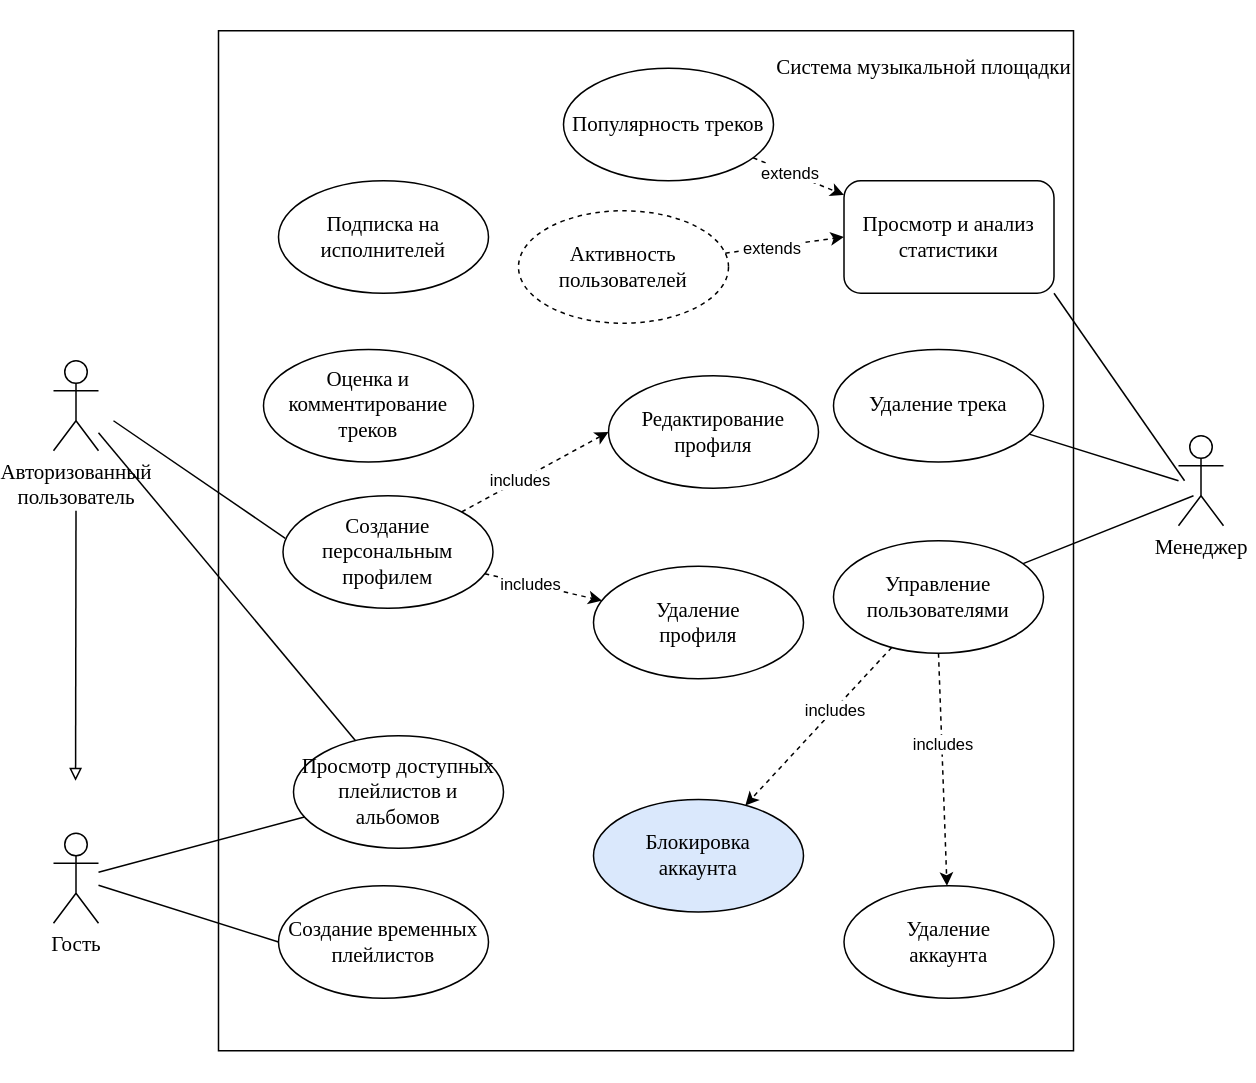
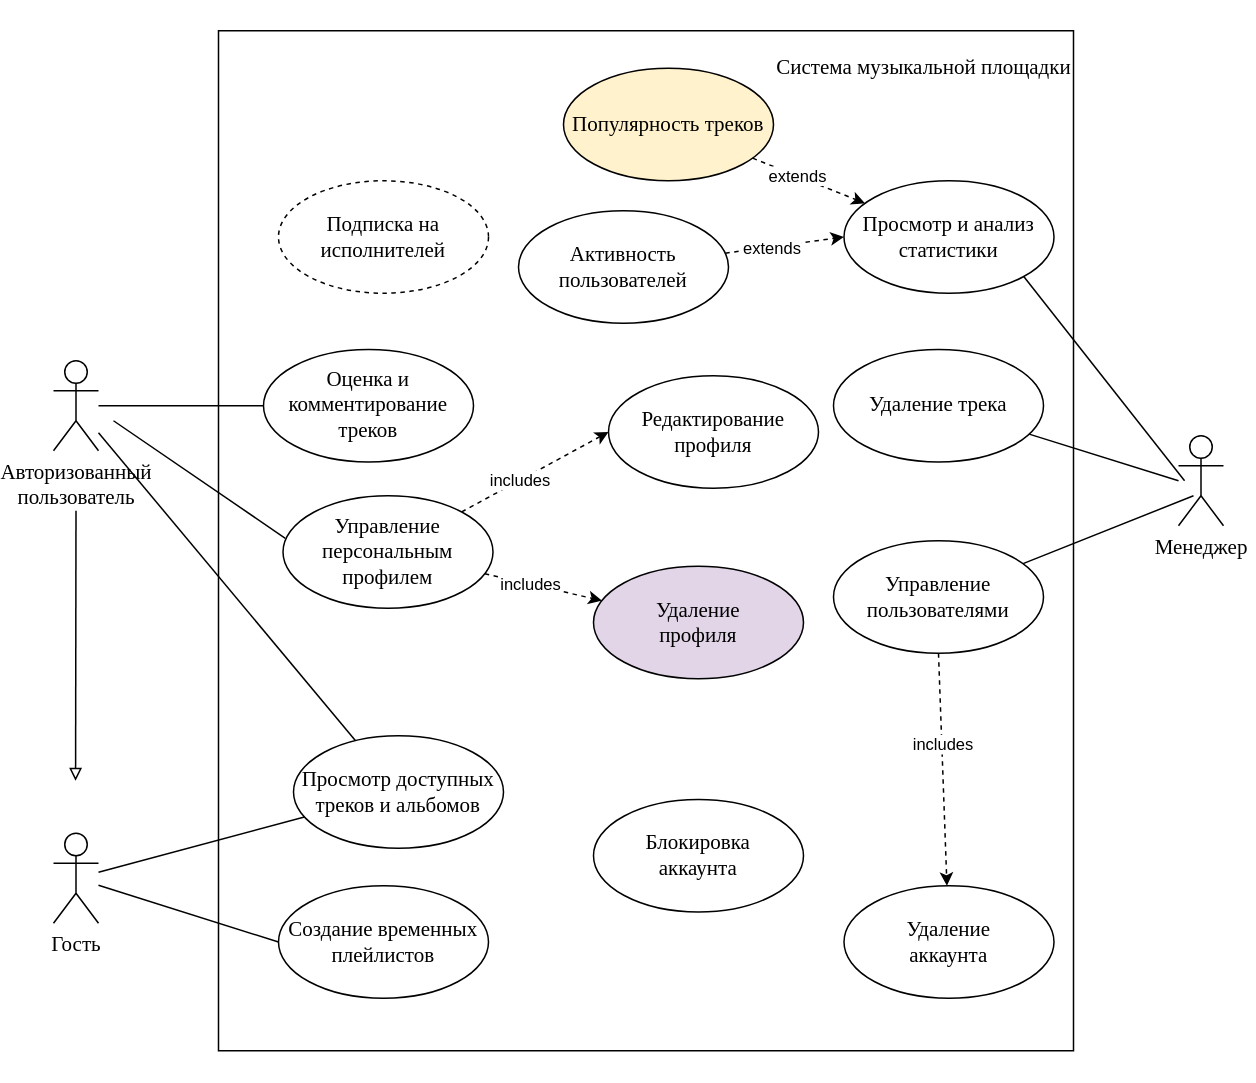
  <mxCell id="0" />
  <mxCell id="1" parent="0" />
  <mxCell id="2" value="Гость" style="shape=umlActor;verticalLabelPosition=bottom;verticalAlign=top;html=1;outlineConnect=0;fontSize=14;fontFamily=Times New Roman;" parent="1" vertex="1"><mxGeometry x="20" y="555" width="30" height="60" as="geometry" /></mxCell>
  <mxCell id="3" value="Авторизованный &lt;br style=&quot;font-size: 14px;&quot;&gt;пользователь" style="shape=umlActor;verticalLabelPosition=bottom;verticalAlign=top;html=1;outlineConnect=0;fontSize=14;fontFamily=Times New Roman;" parent="1" vertex="1"><mxGeometry x="20" y="240" width="30" height="60" as="geometry" /></mxCell>
  <mxCell id="4" value="" style="rounded=0;whiteSpace=wrap;html=1;fontSize=14;fontFamily=Times New Roman;" parent="1" vertex="1"><mxGeometry x="130" y="20" width="570" height="680" as="geometry" /></mxCell>
- <mxCell id="5" value="Просмотр доступных плейлистов и альбомов" style="ellipse;whiteSpace=wrap;html=1;fontSize=14;fontFamily=Times New Roman;" parent="1" vertex="1"><mxGeometry x="180" y="490" width="140" height="75" as="geometry" /></mxCell>
+ <mxCell id="5" value="Просмотр доступных треков и альбомов" style="ellipse;whiteSpace=wrap;html=1;fontSize=14;fontFamily=Times New Roman;" parent="1" vertex="1"><mxGeometry x="180" y="490" width="140" height="75" as="geometry" /></mxCell>
  <mxCell id="6" value="Создание временных плейлистов" style="ellipse;whiteSpace=wrap;html=1;fontSize=14;fontFamily=Times New Roman;" parent="1" vertex="1"><mxGeometry x="170" y="590" width="140" height="75" as="geometry" /></mxCell>
- <mxCell id="7" value="Подписка на исполнителей" style="ellipse;whiteSpace=wrap;html=1;fontSize=14;fontFamily=Times New Roman;" parent="1" vertex="1"><mxGeometry x="170" y="120" width="140" height="75" as="geometry" /></mxCell>
+ <mxCell id="7" value="Подписка на исполнителей" style="ellipse;whiteSpace=wrap;html=1;fontSize=14;fontFamily=Times New Roman;dashed=1;" parent="1" vertex="1"><mxGeometry x="170" y="120" width="140" height="75" as="geometry" /></mxCell>
  <mxCell id="8" value="Оценка и комментирование треков" style="ellipse;whiteSpace=wrap;html=1;fontSize=14;fontFamily=Times New Roman;" parent="1" vertex="1"><mxGeometry x="160" y="232.5" width="140" height="75" as="geometry" /></mxCell>
- <mxCell id="9" value="Создание персональным профилем" style="ellipse;whiteSpace=wrap;html=1;fontSize=14;fontFamily=Times New Roman;" parent="1" vertex="1"><mxGeometry x="173" y="330" width="140" height="75" as="geometry" /></mxCell>
+ <mxCell id="9" value="Управление персональным профилем" style="ellipse;whiteSpace=wrap;html=1;fontSize=14;fontFamily=Times New Roman;" parent="1" vertex="1"><mxGeometry x="173" y="330" width="140" height="75" as="geometry" /></mxCell>
  <mxCell id="10" value="Управление пользователями" style="ellipse;whiteSpace=wrap;html=1;fontSize=14;fontFamily=Times New Roman;" parent="1" vertex="1"><mxGeometry x="540" y="360" width="140" height="75" as="geometry" /></mxCell>
- <mxCell id="11" value="Просмотр и анализ статистики" style="whiteSpace=wrap;html=1;fontSize=14;fontFamily=Times New Roman;rounded=1;" parent="1" vertex="1"><mxGeometry x="547" y="120" width="140" height="75" as="geometry" /></mxCell>
+ <mxCell id="11" value="Просмотр и анализ статистики" style="ellipse;whiteSpace=wrap;html=1;fontSize=14;fontFamily=Times New Roman;" parent="1" vertex="1"><mxGeometry x="547" y="120" width="140" height="75" as="geometry" /></mxCell>
  <mxCell id="12" value="" style="endArrow=none;html=1;rounded=0;entryX=0;entryY=0.5;entryDx=0;entryDy=0;fontSize=14;fontFamily=Times New Roman;" parent="1" source="2" target="6" edge="1"><mxGeometry width="50" height="50" relative="1" as="geometry"><mxPoint x="100" y="670" as="sourcePoint" /><mxPoint x="150" y="620" as="targetPoint" /></mxGeometry></mxCell>
  <mxCell id="13" value="" style="endArrow=none;html=1;rounded=0;fontSize=14;fontFamily=Times New Roman;" parent="1" source="2" target="5" edge="1"><mxGeometry width="50" height="50" relative="1" as="geometry"><mxPoint x="60" y="586" as="sourcePoint" /><mxPoint x="180" y="638" as="targetPoint" /></mxGeometry></mxCell>
  <mxCell id="14" value="" style="endArrow=block;html=1;rounded=0;endFill=0;fontSize=14;fontFamily=Times New Roman;" parent="1" edge="1"><mxGeometry width="50" height="50" relative="1" as="geometry"><mxPoint x="35" y="340" as="sourcePoint" /><mxPoint x="34.72" y="520" as="targetPoint" /></mxGeometry></mxCell>
  <mxCell id="15" value="Система музыкальной площадки" style="text;html=1;align=center;verticalAlign=middle;resizable=0;points=[];autosize=1;strokeColor=none;fillColor=none;fontSize=14;fontFamily=Times New Roman;" parent="1" vertex="1"><mxGeometry x="490" y="30" width="220" height="30" as="geometry" /></mxCell>
  <mxCell id="16" value="Редактирование&lt;br&gt;профиля" style="ellipse;whiteSpace=wrap;html=1;fontSize=14;fontFamily=Times New Roman;" parent="1" vertex="1"><mxGeometry x="390" y="250" width="140" height="75" as="geometry" /></mxCell>
- <mxCell id="17" value="Удаление&lt;br&gt;профиля" style="ellipse;whiteSpace=wrap;html=1;fontSize=14;fontFamily=Times New Roman;" parent="1" vertex="1"><mxGeometry x="380" y="377" width="140" height="75" as="geometry" /></mxCell>
+ <mxCell id="17" value="Удаление&lt;br&gt;профиля" style="ellipse;whiteSpace=wrap;html=1;fontSize=14;fontFamily=Times New Roman;fillColor=#e1d5e7;" parent="1" vertex="1"><mxGeometry x="380" y="377" width="140" height="75" as="geometry" /></mxCell>
  <mxCell id="18" value="" style="endArrow=classic;html=1;rounded=0;dashed=1;entryX=0;entryY=0.5;entryDx=0;entryDy=0;" parent="1" source="9" target="16" edge="1"><mxGeometry width="50" height="50" relative="1" as="geometry"><mxPoint x="711" y="-69" as="sourcePoint" /><mxPoint x="638" y="-157" as="targetPoint" /><Array as="points" /></mxGeometry></mxCell>
  <mxCell id="19" value="includes" style="edgeLabel;html=1;align=center;verticalAlign=middle;resizable=0;points=[];" parent="18" vertex="1" connectable="0"><mxGeometry x="-0.216" relative="1" as="geometry"><mxPoint as="offset" /></mxGeometry></mxCell>
  <mxCell id="20" value="" style="endArrow=classic;html=1;rounded=0;dashed=1;" parent="1" source="9" target="17" edge="1"><mxGeometry width="50" height="50" relative="1" as="geometry"><mxPoint x="304" y="352" as="sourcePoint" /><mxPoint x="390" y="308" as="targetPoint" /><Array as="points" /></mxGeometry></mxCell>
  <mxCell id="21" value="includes" style="edgeLabel;html=1;align=center;verticalAlign=middle;resizable=0;points=[];" parent="20" vertex="1" connectable="0"><mxGeometry x="-0.216" relative="1" as="geometry"><mxPoint as="offset" /></mxGeometry></mxCell>
  <mxCell id="22" value="" style="endArrow=none;html=1;rounded=0;fontSize=14;fontFamily=Times New Roman;entryX=0.011;entryY=0.378;entryDx=0;entryDy=0;entryPerimeter=0;" parent="1" target="9" edge="1"><mxGeometry width="50" height="50" relative="1" as="geometry"><mxPoint x="60" y="280" as="sourcePoint" /><mxPoint x="194" y="550" as="targetPoint" /></mxGeometry></mxCell>
+ <mxCell id="23" value="" style="endArrow=none;html=1;rounded=0;fontSize=14;fontFamily=Times New Roman;" parent="1" source="3" target="8" edge="1"><mxGeometry width="50" height="50" relative="1" as="geometry"><mxPoint x="70" y="290" as="sourcePoint" /><mxPoint x="185" y="368" as="targetPoint" /></mxGeometry></mxCell>
  <mxCell id="24" value="" style="endArrow=none;html=1;rounded=0;fontSize=14;fontFamily=Times New Roman;" parent="1" source="3" target="5" edge="1"><mxGeometry width="50" height="50" relative="1" as="geometry"><mxPoint x="60" y="280" as="sourcePoint" /><mxPoint x="170" y="280" as="targetPoint" /></mxGeometry></mxCell>
  <mxCell id="25" value="Менеджер" style="shape=umlActor;verticalLabelPosition=bottom;verticalAlign=top;html=1;outlineConnect=0;fontSize=14;fontFamily=Times New Roman;" parent="1" vertex="1"><mxGeometry x="770" y="290" width="30" height="60" as="geometry" /></mxCell>
- <mxCell id="26" value="Блокировка&lt;br&gt;аккаунта" style="ellipse;whiteSpace=wrap;html=1;fontSize=14;fontFamily=Times New Roman;fillColor=#dae8fc;" parent="1" vertex="1"><mxGeometry x="380" y="532.5" width="140" height="75" as="geometry" /></mxCell>
+ <mxCell id="26" value="Блокировка&lt;br&gt;аккаунта" style="ellipse;whiteSpace=wrap;html=1;fontSize=14;fontFamily=Times New Roman;" parent="1" vertex="1"><mxGeometry x="380" y="532.5" width="140" height="75" as="geometry" /></mxCell>
  <mxCell id="27" value="Удаление&lt;br&gt;аккаунта" style="ellipse;whiteSpace=wrap;html=1;fontSize=14;fontFamily=Times New Roman;" parent="1" vertex="1"><mxGeometry x="547" y="590" width="140" height="75" as="geometry" /></mxCell>
  <mxCell id="28" value="" style="endArrow=classic;html=1;rounded=0;dashed=1;exitX=0.5;exitY=1;exitDx=0;exitDy=0;" parent="1" source="10" target="27" edge="1"><mxGeometry width="50" height="50" relative="1" as="geometry"><mxPoint x="317" y="392" as="sourcePoint" /><mxPoint x="395" y="410" as="targetPoint" /><Array as="points" /></mxGeometry></mxCell>
  <mxCell id="29" value="includes" style="edgeLabel;html=1;align=center;verticalAlign=middle;resizable=0;points=[];" parent="28" vertex="1" connectable="0"><mxGeometry x="-0.216" relative="1" as="geometry"><mxPoint as="offset" /></mxGeometry></mxCell>
- <mxCell id="30" value="" style="endArrow=classic;html=1;rounded=0;dashed=1;" parent="1" source="10" target="26" edge="1"><mxGeometry width="50" height="50" relative="1" as="geometry"><mxPoint x="627" y="525" as="sourcePoint" /><mxPoint x="544" y="605" as="targetPoint" /><Array as="points" /></mxGeometry></mxCell>
- <mxCell id="31" value="includes" style="edgeLabel;html=1;align=center;verticalAlign=middle;resizable=0;points=[];" parent="30" vertex="1" connectable="0"><mxGeometry x="-0.216" relative="1" as="geometry"><mxPoint as="offset" /></mxGeometry></mxCell>
  <mxCell id="32" value="Удаление трека" style="ellipse;whiteSpace=wrap;html=1;fontSize=14;fontFamily=Times New Roman;" parent="1" vertex="1"><mxGeometry x="540" y="232.5" width="140" height="75" as="geometry" /></mxCell>
- <mxCell id="33" value="Популярность треков" style="ellipse;whiteSpace=wrap;html=1;fontSize=14;fontFamily=Times New Roman;" parent="1" vertex="1"><mxGeometry x="360" y="45" width="140" height="75" as="geometry" /></mxCell>
- <mxCell id="34" value="Активность пользователей" style="ellipse;whiteSpace=wrap;html=1;fontSize=14;fontFamily=Times New Roman;dashed=1;" parent="1" vertex="1"><mxGeometry x="330" y="140" width="140" height="75" as="geometry" /></mxCell>
+ <mxCell id="33" value="Популярность треков" style="ellipse;whiteSpace=wrap;html=1;fontSize=14;fontFamily=Times New Roman;fillColor=#fff2cc;" parent="1" vertex="1"><mxGeometry x="360" y="45" width="140" height="75" as="geometry" /></mxCell>
+ <mxCell id="34" value="Активность пользователей" style="ellipse;whiteSpace=wrap;html=1;fontSize=14;fontFamily=Times New Roman;" parent="1" vertex="1"><mxGeometry x="330" y="140" width="140" height="75" as="geometry" /></mxCell>
  <mxCell id="35" value="" style="endArrow=classic;html=1;rounded=0;dashed=1;" parent="1" source="33" target="11" edge="1"><mxGeometry width="50" height="50" relative="1" as="geometry"><mxPoint x="305" y="353" as="sourcePoint" /><mxPoint x="400" y="308" as="targetPoint" /><Array as="points" /></mxGeometry></mxCell>
  <mxCell id="36" value="extends" style="edgeLabel;html=1;align=center;verticalAlign=middle;resizable=0;points=[];" parent="35" vertex="1" connectable="0"><mxGeometry x="-0.216" relative="1" as="geometry"><mxPoint as="offset" /></mxGeometry></mxCell>
  <mxCell id="37" value="" style="endArrow=classic;html=1;rounded=0;dashed=1;entryX=0;entryY=0.5;entryDx=0;entryDy=0;" parent="1" source="34" target="11" edge="1"><mxGeometry width="50" height="50" relative="1" as="geometry"><mxPoint x="496" y="115" as="sourcePoint" /><mxPoint x="571" y="145" as="targetPoint" /><Array as="points" /></mxGeometry></mxCell>
  <mxCell id="38" value="extends" style="edgeLabel;html=1;align=center;verticalAlign=middle;resizable=0;points=[];" parent="37" vertex="1" connectable="0"><mxGeometry x="-0.216" relative="1" as="geometry"><mxPoint as="offset" /></mxGeometry></mxCell>
  <mxCell id="39" value="" style="endArrow=none;html=1;rounded=0;fontSize=14;fontFamily=Times New Roman;exitX=0.5;exitY=0.5;exitDx=0;exitDy=0;exitPerimeter=0;entryX=1;entryY=1;entryDx=0;entryDy=0;" parent="1" target="11" edge="1"><mxGeometry width="50" height="50" relative="1" as="geometry"><mxPoint x="774.05" y="320" as="sourcePoint" /><mxPoint x="640" y="190.294" as="targetPoint" /></mxGeometry></mxCell>
  <mxCell id="40" value="" style="endArrow=none;html=1;rounded=0;fontSize=14;fontFamily=Times New Roman;" parent="1" target="32" edge="1"><mxGeometry width="50" height="50" relative="1" as="geometry"><mxPoint x="770" y="320" as="sourcePoint" /><mxPoint x="676" y="194" as="targetPoint" /></mxGeometry></mxCell>
  <mxCell id="41" value="" style="endArrow=none;html=1;rounded=0;fontSize=14;fontFamily=Times New Roman;" parent="1" target="10" edge="1"><mxGeometry width="50" height="50" relative="1" as="geometry"><mxPoint x="780" y="330" as="sourcePoint" /><mxPoint x="681" y="299" as="targetPoint" /></mxGeometry></mxCell>
